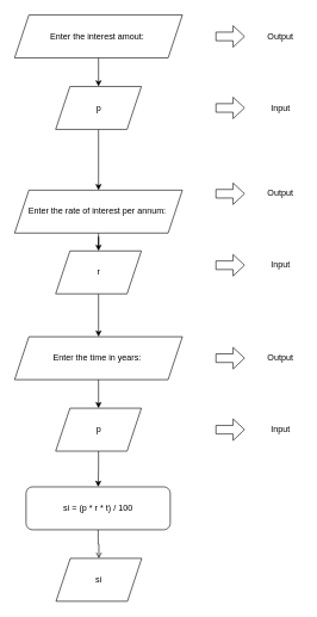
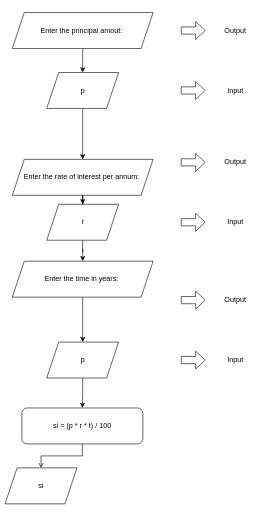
  <mxCell id="0" />
  <mxCell id="1" parent="0" />
  <mxCell id="2" value="" style="edgeStyle=orthogonalEdgeStyle;rounded=0;orthogonalLoop=1;jettySize=auto;html=1;" edge="1" parent="1" source="3" target="7"><mxGeometry relative="1" as="geometry" /></mxCell>
- <mxCell id="3" value="Enter the interest amout:&amp;nbsp;" style="shape=parallelogram;perimeter=parallelogramPerimeter;whiteSpace=wrap;html=1;fixedSize=1;" vertex="1" parent="1"><mxGeometry x="20" y="20" width="235" height="60" as="geometry" /></mxCell>
+ <mxCell id="3" value="Enter the principal amout:&amp;nbsp;" style="shape=parallelogram;perimeter=parallelogramPerimeter;whiteSpace=wrap;html=1;fixedSize=1;" vertex="1" parent="1"><mxGeometry x="20" y="20" width="235" height="60" as="geometry" /></mxCell>
  <mxCell id="4" value="" style="shape=singleArrow;whiteSpace=wrap;html=1;arrowWidth=0.4;arrowSize=0.4;" vertex="1" parent="1"><mxGeometry x="302" y="35" width="40" height="30" as="geometry" /></mxCell>
  <mxCell id="5" value="Output" style="text;html=1;align=center;verticalAlign=middle;resizable=0;points=[];autosize=1;strokeColor=none;fillColor=none;" vertex="1" parent="1"><mxGeometry x="362" y="35" width="60" height="30" as="geometry" /></mxCell>
  <mxCell id="6" value="" style="edgeStyle=orthogonalEdgeStyle;rounded=0;orthogonalLoop=1;jettySize=auto;html=1;" edge="1" parent="1" source="7" target="11"><mxGeometry relative="1" as="geometry" /></mxCell>
  <mxCell id="7" value="p" style="shape=parallelogram;perimeter=parallelogramPerimeter;whiteSpace=wrap;html=1;fixedSize=1;" vertex="1" parent="1"><mxGeometry x="77.5" y="120" width="120" height="60" as="geometry" /></mxCell>
  <mxCell id="8" value="" style="shape=singleArrow;whiteSpace=wrap;html=1;arrowWidth=0.4;arrowSize=0.4;" vertex="1" parent="1"><mxGeometry x="302" y="135" width="40" height="30" as="geometry" /></mxCell>
  <mxCell id="9" value="Input" style="text;html=1;align=center;verticalAlign=middle;resizable=0;points=[];autosize=1;strokeColor=none;fillColor=none;" vertex="1" parent="1"><mxGeometry x="367" y="135" width="50" height="30" as="geometry" /></mxCell>
  <mxCell id="10" value="" style="edgeStyle=orthogonalEdgeStyle;rounded=0;orthogonalLoop=1;jettySize=auto;html=1;" edge="1" parent="1" source="11" target="15"><mxGeometry relative="1" as="geometry" /></mxCell>
  <mxCell id="11" value="Enter the rate of interest per annum:&amp;nbsp;" style="shape=parallelogram;perimeter=parallelogramPerimeter;whiteSpace=wrap;html=1;fixedSize=1;" vertex="1" parent="1"><mxGeometry x="20" y="265" width="235" height="60" as="geometry" /></mxCell>
  <mxCell id="12" value="" style="shape=singleArrow;whiteSpace=wrap;html=1;arrowWidth=0.4;arrowSize=0.4;" vertex="1" parent="1"><mxGeometry x="302" y="255" width="40" height="30" as="geometry" /></mxCell>
  <mxCell id="13" value="Output" style="text;html=1;align=center;verticalAlign=middle;resizable=0;points=[];autosize=1;strokeColor=none;fillColor=none;" vertex="1" parent="1"><mxGeometry x="362" y="255" width="60" height="30" as="geometry" /></mxCell>
  <mxCell id="14" value="" style="edgeStyle=orthogonalEdgeStyle;rounded=0;orthogonalLoop=1;jettySize=auto;html=1;" edge="1" parent="1" source="15" target="19"><mxGeometry relative="1" as="geometry" /></mxCell>
- <mxCell id="15" value="r" style="shape=parallelogram;perimeter=parallelogramPerimeter;whiteSpace=wrap;html=1;fixedSize=1;" vertex="1" parent="1"><mxGeometry x="77.5" y="350" width="120" height="60" as="geometry" /></mxCell>
+ <mxCell id="15" value="r" style="shape=parallelogram;perimeter=parallelogramPerimeter;whiteSpace=wrap;html=1;fixedSize=1;" vertex="1" parent="1"><mxGeometry x="77.5" y="340" width="120" height="60" as="geometry" /></mxCell>
  <mxCell id="16" value="" style="shape=singleArrow;whiteSpace=wrap;html=1;arrowWidth=0.4;arrowSize=0.4;" vertex="1" parent="1"><mxGeometry x="302" y="355" width="40" height="30" as="geometry" /></mxCell>
  <mxCell id="17" value="Input" style="text;html=1;align=center;verticalAlign=middle;resizable=0;points=[];autosize=1;strokeColor=none;fillColor=none;" vertex="1" parent="1"><mxGeometry x="367" y="355" width="50" height="30" as="geometry" /></mxCell>
  <mxCell id="18" value="" style="edgeStyle=orthogonalEdgeStyle;rounded=0;orthogonalLoop=1;jettySize=auto;html=1;" edge="1" parent="1" source="19" target="23"><mxGeometry relative="1" as="geometry" /></mxCell>
- <mxCell id="19" value="Enter the time in years:&amp;nbsp;" style="shape=parallelogram;perimeter=parallelogramPerimeter;whiteSpace=wrap;html=1;fixedSize=1;" vertex="1" parent="1"><mxGeometry x="20" y="470" width="235" height="60" as="geometry" /></mxCell>
+ <mxCell id="19" value="Enter the time in years:&amp;nbsp;" style="shape=parallelogram;perimeter=parallelogramPerimeter;whiteSpace=wrap;html=1;fixedSize=1;" vertex="1" parent="1"><mxGeometry x="20" y="435" width="235" height="60" as="geometry" /></mxCell>
  <mxCell id="20" value="" style="shape=singleArrow;whiteSpace=wrap;html=1;arrowWidth=0.4;arrowSize=0.4;" vertex="1" parent="1"><mxGeometry x="302" y="485" width="40" height="30" as="geometry" /></mxCell>
  <mxCell id="21" value="Output" style="text;html=1;align=center;verticalAlign=middle;resizable=0;points=[];autosize=1;strokeColor=none;fillColor=none;" vertex="1" parent="1"><mxGeometry x="362" y="485" width="60" height="30" as="geometry" /></mxCell>
  <mxCell id="22" value="" style="edgeStyle=orthogonalEdgeStyle;rounded=0;orthogonalLoop=1;jettySize=auto;html=1;" edge="1" parent="1" source="23" target="27"><mxGeometry relative="1" as="geometry" /></mxCell>
  <mxCell id="23" value="p" style="shape=parallelogram;perimeter=parallelogramPerimeter;whiteSpace=wrap;html=1;fixedSize=1;" vertex="1" parent="1"><mxGeometry x="77.5" y="570" width="120" height="60" as="geometry" /></mxCell>
  <mxCell id="24" value="" style="shape=singleArrow;whiteSpace=wrap;html=1;arrowWidth=0.4;arrowSize=0.4;" vertex="1" parent="1"><mxGeometry x="302" y="585" width="40" height="30" as="geometry" /></mxCell>
  <mxCell id="25" value="Input" style="text;html=1;align=center;verticalAlign=middle;resizable=0;points=[];autosize=1;strokeColor=none;fillColor=none;" vertex="1" parent="1"><mxGeometry x="367" y="585" width="50" height="30" as="geometry" /></mxCell>
  <mxCell id="26" value="" style="edgeStyle=orthogonalEdgeStyle;rounded=0;orthogonalLoop=1;jettySize=auto;html=1;endArrow=open;" edge="1" parent="1" source="27" target="28"><mxGeometry relative="1" as="geometry" /></mxCell>
  <mxCell id="27" value="si = (p * r * t) / 100" style="whiteSpace=wrap;html=1;rounded=1;" vertex="1" parent="1"><mxGeometry x="36" y="680" width="202" height="60" as="geometry" /></mxCell>
- <mxCell id="28" value="si" style="shape=parallelogram;perimeter=parallelogramPerimeter;whiteSpace=wrap;html=1;fixedSize=1;" vertex="1" parent="1"><mxGeometry x="78" y="780" width="120" height="60" as="geometry" /></mxCell>
+ <mxCell id="28" value="si" style="shape=parallelogram;perimeter=parallelogramPerimeter;whiteSpace=wrap;html=1;fixedSize=1;" vertex="1" parent="1"><mxGeometry x="8" y="780" width="120" height="60" as="geometry" /></mxCell>
